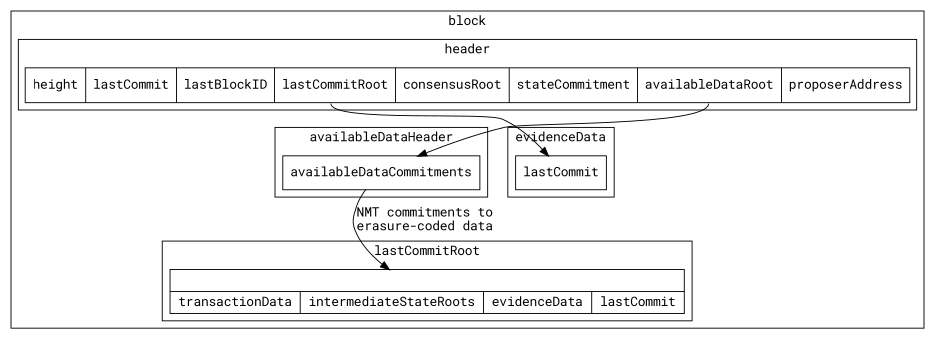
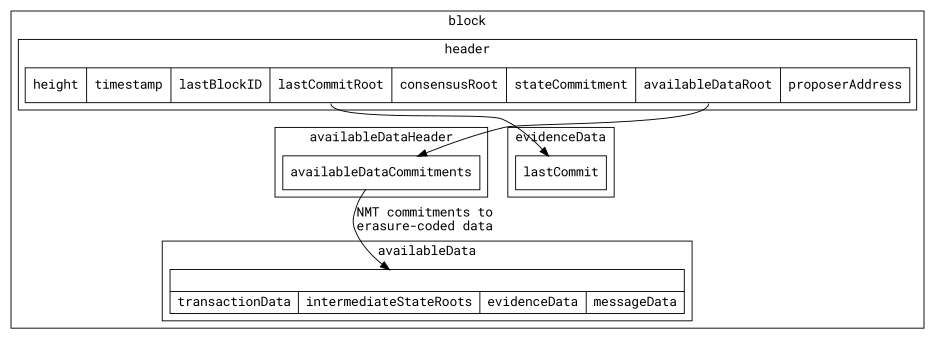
  digraph {
    fontname="Roboto Mono"
    rankdir=TB
    node [fontname="Roboto Mono" shape=record]
    edge [fontname="Roboto Mono"]
    n1 [label="{<f0> availableDataCommitments}"]
-   n2 [label="{ | { transactionData | intermediateStateRoots | evidenceData | lastCommit } }"]
+   n2 [label="{ | { transactionData | intermediateStateRoots | evidenceData | messageData } }"]
    n3 [label="{lastCommit}"]
-   n4 [label="height | lastCommit | lastBlockID | <f3> lastCommitRoot | consensusRoot | stateCommitment | <f6> availableDataRoot | proposerAddress"]
+   n4 [label="height | timestamp | lastBlockID | <f3> lastCommitRoot | consensusRoot | stateCommitment | <f6> availableDataRoot | proposerAddress"]
    subgraph cluster_1 {
      label=block
      subgraph cluster_2 {
        label=availableDataHeader
        n1
      }
      subgraph cluster_3 {
-       label=lastCommitRoot
+       label=availableData
        n2
      }
      subgraph cluster_4 {
        label=evidenceData
        n3
      }
      subgraph cluster_5 {
        label=header
        n4
      }
    }
    n1 -> n2 [label="NMT commitments to\nerasure-coded data" tailport=f0]
    n4 -> n1 [tailport=f6]
    n4 -> n1 [style=invis]
    n4 -> n2 [style=invis]
    n4 -> n3 [tailport=f3]
  }
